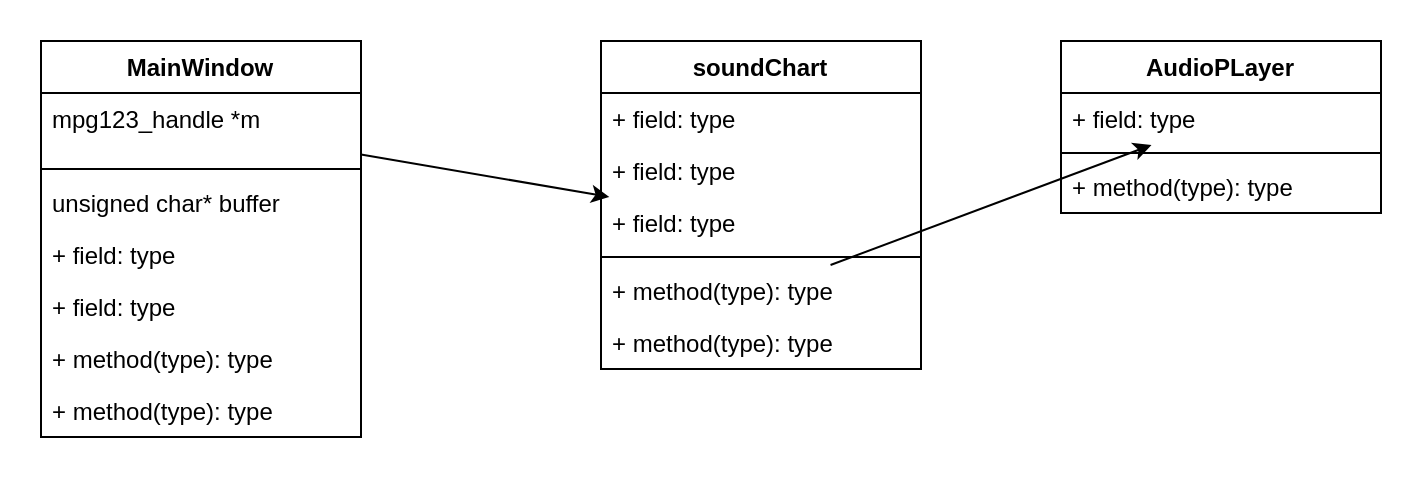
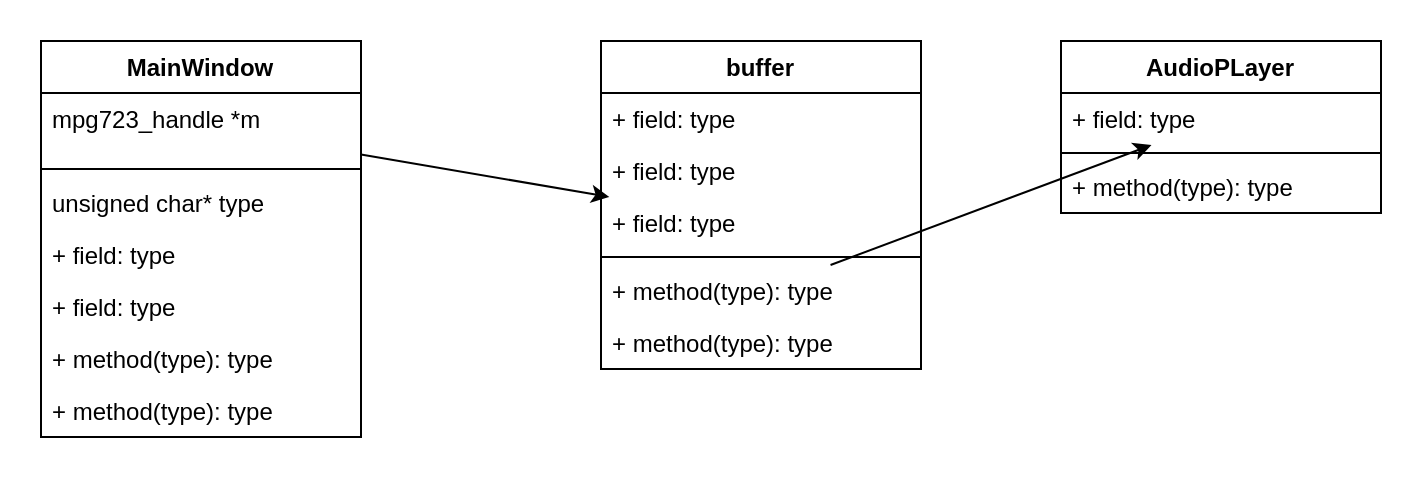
  <mxCell id="0" />
  <mxCell id="1" parent="0" />
  <mxCell id="2" value="MainWindow" style="swimlane;fontStyle=1;align=center;verticalAlign=top;childLayout=stackLayout;horizontal=1;startSize=26;horizontalStack=0;resizeParent=1;resizeParentMax=0;resizeLast=0;collapsible=1;marginBottom=0;" parent="1" vertex="1"><mxGeometry x="20" y="20" width="160" height="198" as="geometry" /></mxCell>
- <mxCell id="3" value="mpg123_handle *m" style="text;strokeColor=none;fillColor=none;align=left;verticalAlign=top;spacingLeft=4;spacingRight=4;overflow=hidden;rotatable=0;points=[[0,0.5],[1,0.5]];portConstraint=eastwest;" parent="2" vertex="1"><mxGeometry y="26" width="160" height="34" as="geometry" /></mxCell>
+ <mxCell id="3" value="mpg723_handle *m" style="text;strokeColor=none;fillColor=none;align=left;verticalAlign=top;spacingLeft=4;spacingRight=4;overflow=hidden;rotatable=0;points=[[0,0.5],[1,0.5]];portConstraint=eastwest;" parent="2" vertex="1"><mxGeometry y="26" width="160" height="34" as="geometry" /></mxCell>
  <mxCell id="4" value="" style="line;strokeWidth=1;fillColor=none;align=left;verticalAlign=middle;spacingTop=-1;spacingLeft=3;spacingRight=3;rotatable=0;labelPosition=right;points=[];portConstraint=eastwest;" parent="2" vertex="1"><mxGeometry y="60" width="160" height="8" as="geometry" /></mxCell>
- <mxCell id="5" value="unsigned char* buffer" style="text;strokeColor=none;fillColor=none;align=left;verticalAlign=top;spacingLeft=4;spacingRight=4;overflow=hidden;rotatable=0;points=[[0,0.5],[1,0.5]];portConstraint=eastwest;" parent="2" vertex="1"><mxGeometry y="68" width="160" height="26" as="geometry" /></mxCell>
+ <mxCell id="5" value="unsigned char* type" style="text;strokeColor=none;fillColor=none;align=left;verticalAlign=top;spacingLeft=4;spacingRight=4;overflow=hidden;rotatable=0;points=[[0,0.5],[1,0.5]];portConstraint=eastwest;" parent="2" vertex="1"><mxGeometry y="68" width="160" height="26" as="geometry" /></mxCell>
  <mxCell id="6" value="+ field: type" style="text;strokeColor=none;fillColor=none;align=left;verticalAlign=top;spacingLeft=4;spacingRight=4;overflow=hidden;rotatable=0;points=[[0,0.5],[1,0.5]];portConstraint=eastwest;" parent="2" vertex="1"><mxGeometry y="94" width="160" height="26" as="geometry" /></mxCell>
  <mxCell id="7" value="+ field: type" style="text;strokeColor=none;fillColor=none;align=left;verticalAlign=top;spacingLeft=4;spacingRight=4;overflow=hidden;rotatable=0;points=[[0,0.5],[1,0.5]];portConstraint=eastwest;" parent="2" vertex="1"><mxGeometry y="120" width="160" height="26" as="geometry" /></mxCell>
  <mxCell id="8" value="+ method(type): type" style="text;strokeColor=none;fillColor=none;align=left;verticalAlign=top;spacingLeft=4;spacingRight=4;overflow=hidden;rotatable=0;points=[[0,0.5],[1,0.5]];portConstraint=eastwest;" parent="2" vertex="1"><mxGeometry y="146" width="160" height="26" as="geometry" /></mxCell>
  <mxCell id="9" value="+ method(type): type" style="text;strokeColor=none;fillColor=none;align=left;verticalAlign=top;spacingLeft=4;spacingRight=4;overflow=hidden;rotatable=0;points=[[0,0.5],[1,0.5]];portConstraint=eastwest;" parent="2" vertex="1"><mxGeometry y="172" width="160" height="26" as="geometry" /></mxCell>
- <mxCell id="10" value="soundChart" style="swimlane;fontStyle=1;align=center;verticalAlign=top;childLayout=stackLayout;horizontal=1;startSize=26;horizontalStack=0;resizeParent=1;resizeParentMax=0;resizeLast=0;collapsible=1;marginBottom=0;" parent="1" vertex="1"><mxGeometry x="300" y="20" width="160" height="164" as="geometry" /></mxCell>
+ <mxCell id="10" value="buffer" style="swimlane;fontStyle=1;align=center;verticalAlign=top;childLayout=stackLayout;horizontal=1;startSize=26;horizontalStack=0;resizeParent=1;resizeParentMax=0;resizeLast=0;collapsible=1;marginBottom=0;" parent="1" vertex="1"><mxGeometry x="300" y="20" width="160" height="164" as="geometry" /></mxCell>
  <mxCell id="11" value="+ field: type" style="text;strokeColor=none;fillColor=none;align=left;verticalAlign=top;spacingLeft=4;spacingRight=4;overflow=hidden;rotatable=0;points=[[0,0.5],[1,0.5]];portConstraint=eastwest;" parent="10" vertex="1"><mxGeometry y="26" width="160" height="26" as="geometry" /></mxCell>
  <mxCell id="12" value="+ field: type" style="text;strokeColor=none;fillColor=none;align=left;verticalAlign=top;spacingLeft=4;spacingRight=4;overflow=hidden;rotatable=0;points=[[0,0.5],[1,0.5]];portConstraint=eastwest;" parent="10" vertex="1"><mxGeometry y="52" width="160" height="26" as="geometry" /></mxCell>
  <mxCell id="13" value="+ field: type" style="text;strokeColor=none;fillColor=none;align=left;verticalAlign=top;spacingLeft=4;spacingRight=4;overflow=hidden;rotatable=0;points=[[0,0.5],[1,0.5]];portConstraint=eastwest;" parent="10" vertex="1"><mxGeometry y="78" width="160" height="26" as="geometry" /></mxCell>
  <mxCell id="14" value="" style="line;strokeWidth=1;fillColor=none;align=left;verticalAlign=middle;spacingTop=-1;spacingLeft=3;spacingRight=3;rotatable=0;labelPosition=right;points=[];portConstraint=eastwest;" parent="10" vertex="1"><mxGeometry y="104" width="160" height="8" as="geometry" /></mxCell>
  <mxCell id="15" value="+ method(type): type" style="text;strokeColor=none;fillColor=none;align=left;verticalAlign=top;spacingLeft=4;spacingRight=4;overflow=hidden;rotatable=0;points=[[0,0.5],[1,0.5]];portConstraint=eastwest;" parent="10" vertex="1"><mxGeometry y="112" width="160" height="26" as="geometry" /></mxCell>
  <mxCell id="16" value="+ method(type): type" style="text;strokeColor=none;fillColor=none;align=left;verticalAlign=top;spacingLeft=4;spacingRight=4;overflow=hidden;rotatable=0;points=[[0,0.5],[1,0.5]];portConstraint=eastwest;" parent="10" vertex="1"><mxGeometry y="138" width="160" height="26" as="geometry" /></mxCell>
  <mxCell id="17" value="AudioPLayer" style="swimlane;fontStyle=1;align=center;verticalAlign=top;childLayout=stackLayout;horizontal=1;startSize=26;horizontalStack=0;resizeParent=1;resizeParentMax=0;resizeLast=0;collapsible=1;marginBottom=0;" parent="1" vertex="1"><mxGeometry x="530" y="20" width="160" height="86" as="geometry" /></mxCell>
  <mxCell id="18" value="+ field: type" style="text;strokeColor=none;fillColor=none;align=left;verticalAlign=top;spacingLeft=4;spacingRight=4;overflow=hidden;rotatable=0;points=[[0,0.5],[1,0.5]];portConstraint=eastwest;" parent="17" vertex="1"><mxGeometry y="26" width="160" height="26" as="geometry" /></mxCell>
  <mxCell id="19" value="" style="line;strokeWidth=1;fillColor=none;align=left;verticalAlign=middle;spacingTop=-1;spacingLeft=3;spacingRight=3;rotatable=0;labelPosition=right;points=[];portConstraint=eastwest;" parent="17" vertex="1"><mxGeometry y="52" width="160" height="8" as="geometry" /></mxCell>
  <mxCell id="20" value="+ method(type): type" style="text;strokeColor=none;fillColor=none;align=left;verticalAlign=top;spacingLeft=4;spacingRight=4;overflow=hidden;rotatable=0;points=[[0,0.5],[1,0.5]];portConstraint=eastwest;" parent="17" vertex="1"><mxGeometry y="60" width="160" height="26" as="geometry" /></mxCell>
  <mxCell id="21" value="" style="endArrow=classic;html=1;" edge="1" parent="1" source="3" target="13"><mxGeometry width="50" height="50" relative="1" as="geometry"><mxPoint x="370" y="340" as="sourcePoint" /><mxPoint x="420" y="290" as="targetPoint" /></mxGeometry></mxCell>
  <mxCell id="22" value="" style="endArrow=classic;html=1;" edge="1" parent="1" source="15" target="18"><mxGeometry width="50" height="50" relative="1" as="geometry"><mxPoint x="370" y="340" as="sourcePoint" /><mxPoint x="420" y="290" as="targetPoint" /></mxGeometry></mxCell>
